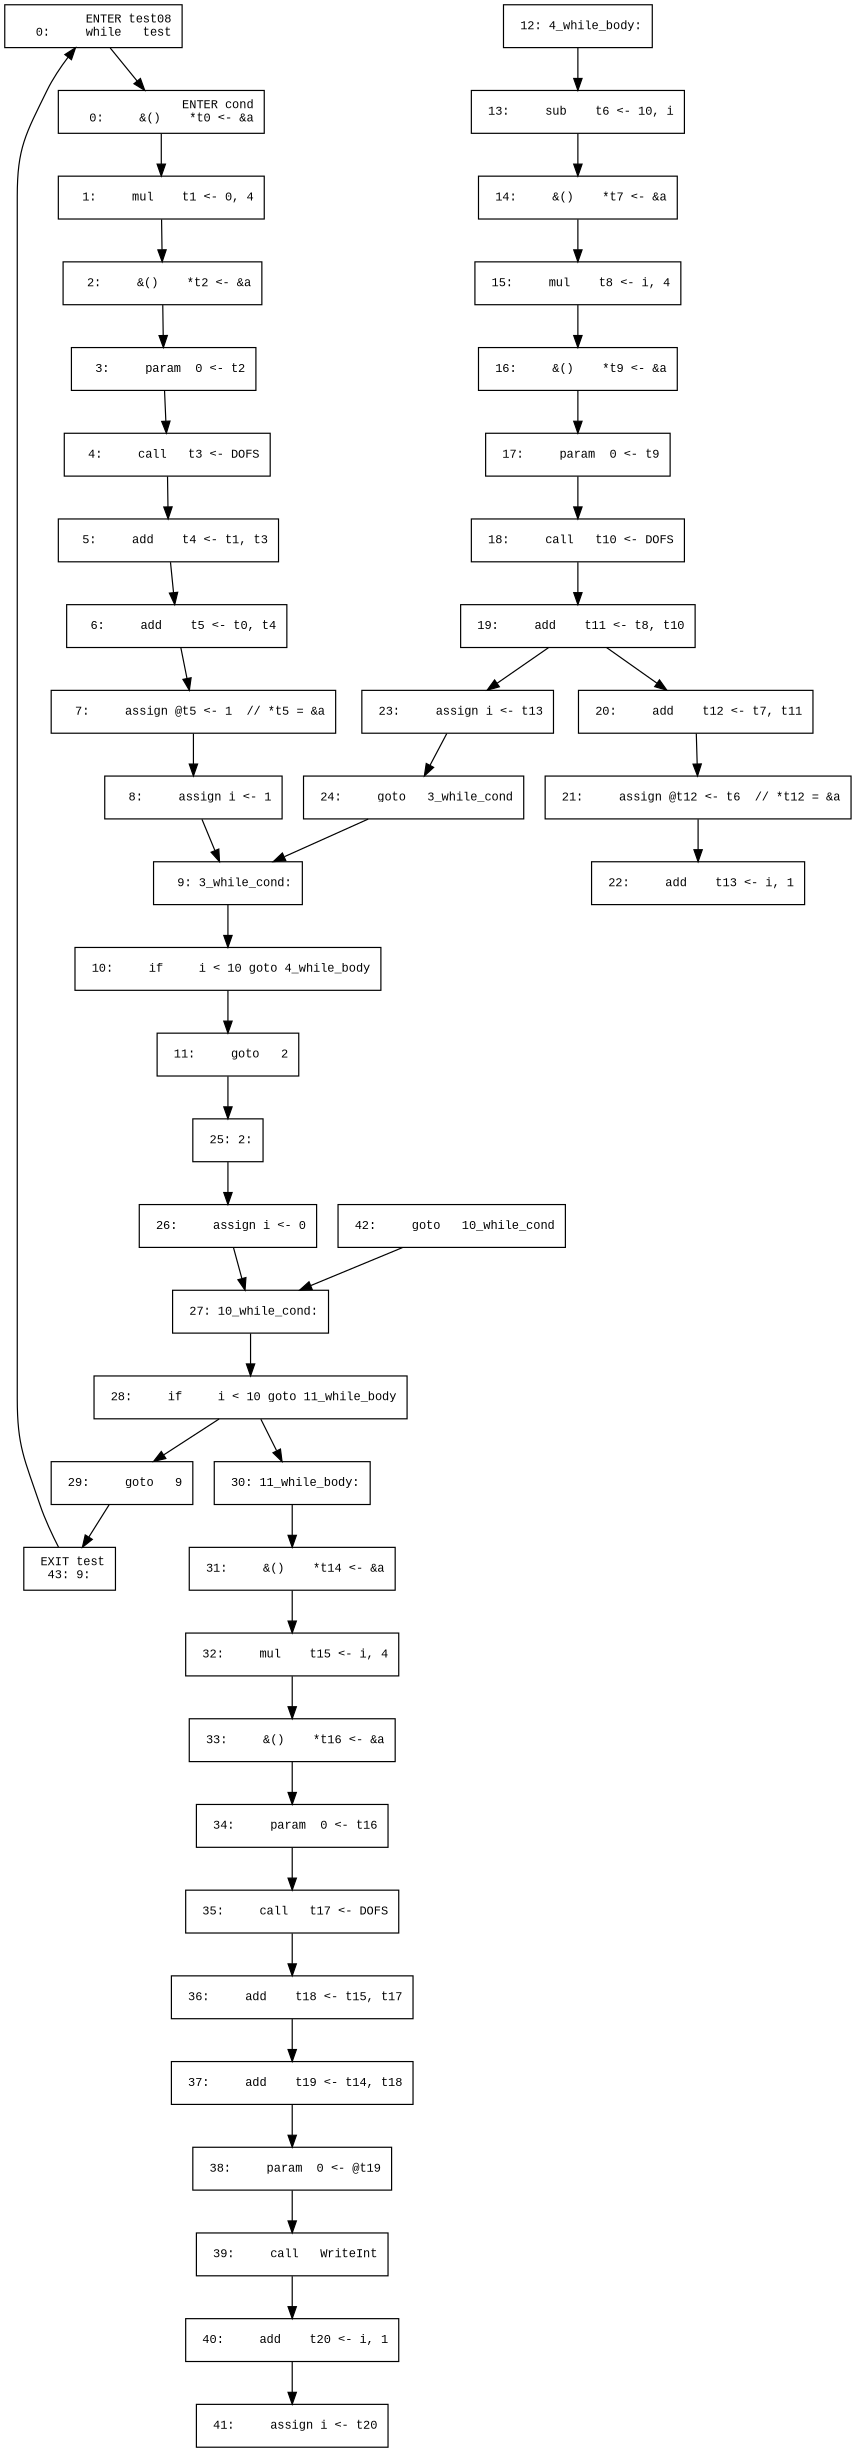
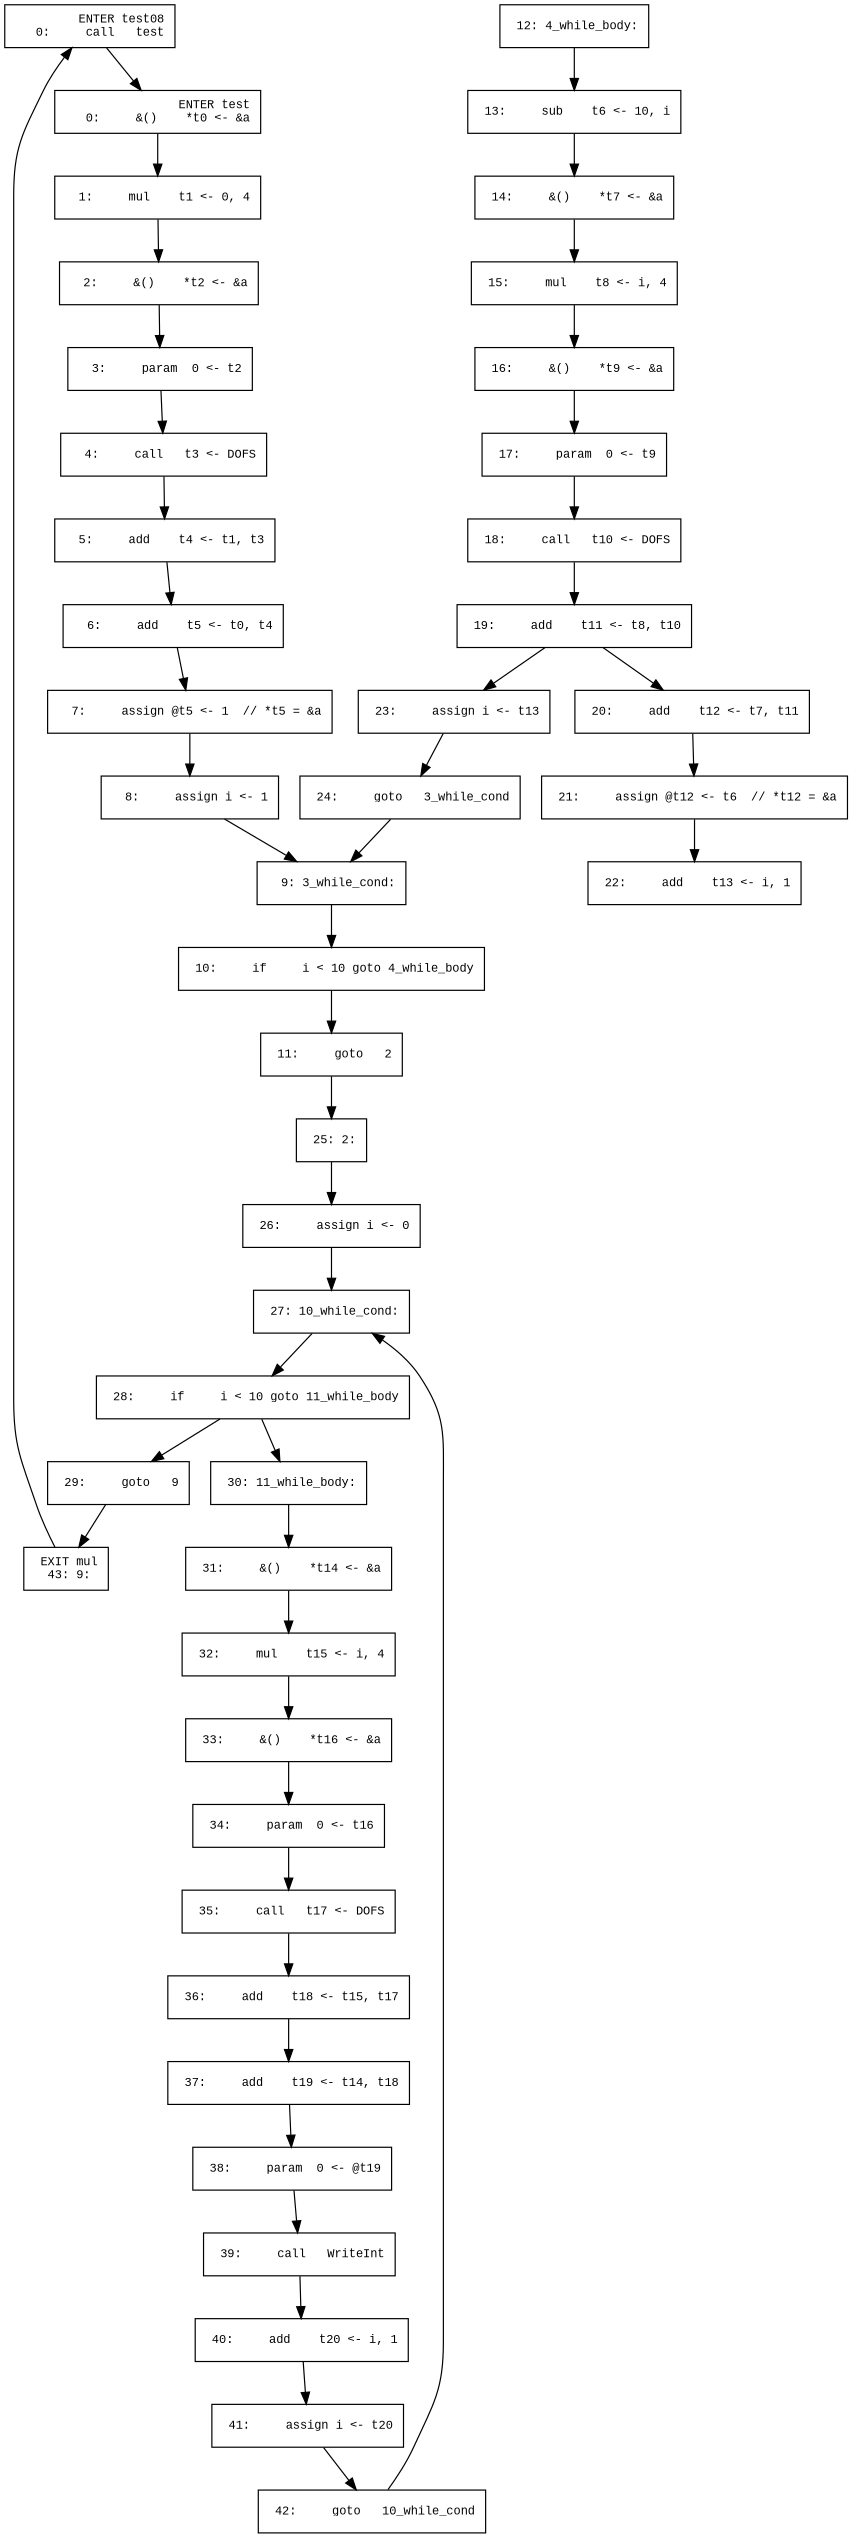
  digraph {
    fontname="Times New Roman"
    fontsize=10
    node [fontname="Courier New" fontsize=10 shape=box]
    edge [fontname="Times New Roman" fontsize=10]
-   n1 [label=" ENTER test08\r   0:     while   test\l"]
-   n2 [label=" ENTER cond\r   0:     &()    *t0 <- &a\l"]
+   n1 [label=" ENTER test08\r   0:     call   test\l"]
+   n2 [label=" ENTER test\r   0:     &()    *t0 <- &a\l"]
    n3 [label="  1:     mul    t1 <- 0, 4\l"]
    n4 [label="  2:     &()    *t2 <- &a\l"]
    n5 [label="  3:     param  0 <- t2\l"]
    n6 [label="  4:     call   t3 <- DOFS\l"]
    n7 [label="  5:     add    t4 <- t1, t3\l"]
    n8 [label="  6:     add    t5 <- t0, t4\l"]
    n9 [label="  7:     assign @t5 <- 1  // *t5 = &a\l"]
    n10 [label="  8:     assign i <- 1\l"]
    n11 [label="  9: 3_while_cond:\l"]
    n12 [label=" 10:     if     i < 10 goto 4_while_body\l"]
    n13 [label=" 11:     goto   2\l"]
    n14 [label=" 12: 4_while_body:\l"]
    n15 [label=" 13:     sub    t6 <- 10, i\l"]
    n16 [label=" 25: 2:\l"]
    n17 [label=" 14:     &()    *t7 <- &a\l"]
    n18 [label=" 26:     assign i <- 0\l"]
    n19 [label=" 27: 10_while_cond:\l"]
    n20 [label=" 15:     mul    t8 <- i, 4\l"]
    n21 [label=" 16:     &()    *t9 <- &a\l"]
    n22 [label=" 17:     param  0 <- t9\l"]
    n23 [label=" 18:     call   t10 <- DOFS\l"]
    n24 [label=" 19:     add    t11 <- t8, t10\l"]
    n25 [label=" 20:     add    t12 <- t7, t11\l"]
    n26 [label=" 23:     assign i <- t13\l"]
    n27 [label=" 21:     assign @t12 <- t6  // *t12 = &a\l"]
    n28 [label=" 22:     add    t13 <- i, 1\l"]
    n29 [label=" 24:     goto   3_while_cond\l"]
    n30 [label=" 28:     if     i < 10 goto 11_while_body\l"]
    n31 [label=" 30: 11_while_body:\l"]
    n32 [label=" 29:     goto   9\l"]
    n33 [label=" 31:     &()    *t14 <- &a\l"]
-   n34 [label=" EXIT test\r  43: 9:\l"]
+   n34 [label=" EXIT mul\r  43: 9:\l"]
    n35 [label=" 32:     mul    t15 <- i, 4\l"]
    n36 [label=" 33:     &()    *t16 <- &a\l"]
    n37 [label=" 34:     param  0 <- t16\l"]
    n38 [label=" 35:     call   t17 <- DOFS\l"]
    n39 [label=" 36:     add    t18 <- t15, t17\l"]
    n40 [label=" 37:     add    t19 <- t14, t18\l"]
    n41 [label=" 38:     param  0 <- @t19\l"]
    n42 [label=" 39:     call   WriteInt\l"]
    n43 [label=" 40:     add    t20 <- i, 1\l"]
    n44 [label=" 41:     assign i <- t20\l"]
    n45 [label=" 42:     goto   10_while_cond\l"]
    n1 -> n2
    n2 -> n3
    n3 -> n4
    n4 -> n5
    n5 -> n6
    n6 -> n7
    n7 -> n8
    n8 -> n9
    n9 -> n10
    n10 -> n11
    n11 -> n12
    n12 -> n13
    n13 -> n16
    n14 -> n15
    n15 -> n17
    n16 -> n18
    n17 -> n20
    n18 -> n19
    n19 -> n30
    n20 -> n21
    n21 -> n22
    n22 -> n23
    n23 -> n24
    n24 -> n25
    n24 -> n26
    n25 -> n27
    n26 -> n29
    n27 -> n28
    n29 -> n11
    n30 -> n31
    n30 -> n32
    n31 -> n33
    n32 -> n34
    n33 -> n35
    n34 -> n1
    n35 -> n36
    n36 -> n37
    n37 -> n38
    n38 -> n39
    n39 -> n40
    n40 -> n41
    n41 -> n42
    n42 -> n43
    n43 -> n44
+   n44 -> n45
    n45 -> n19
  }
